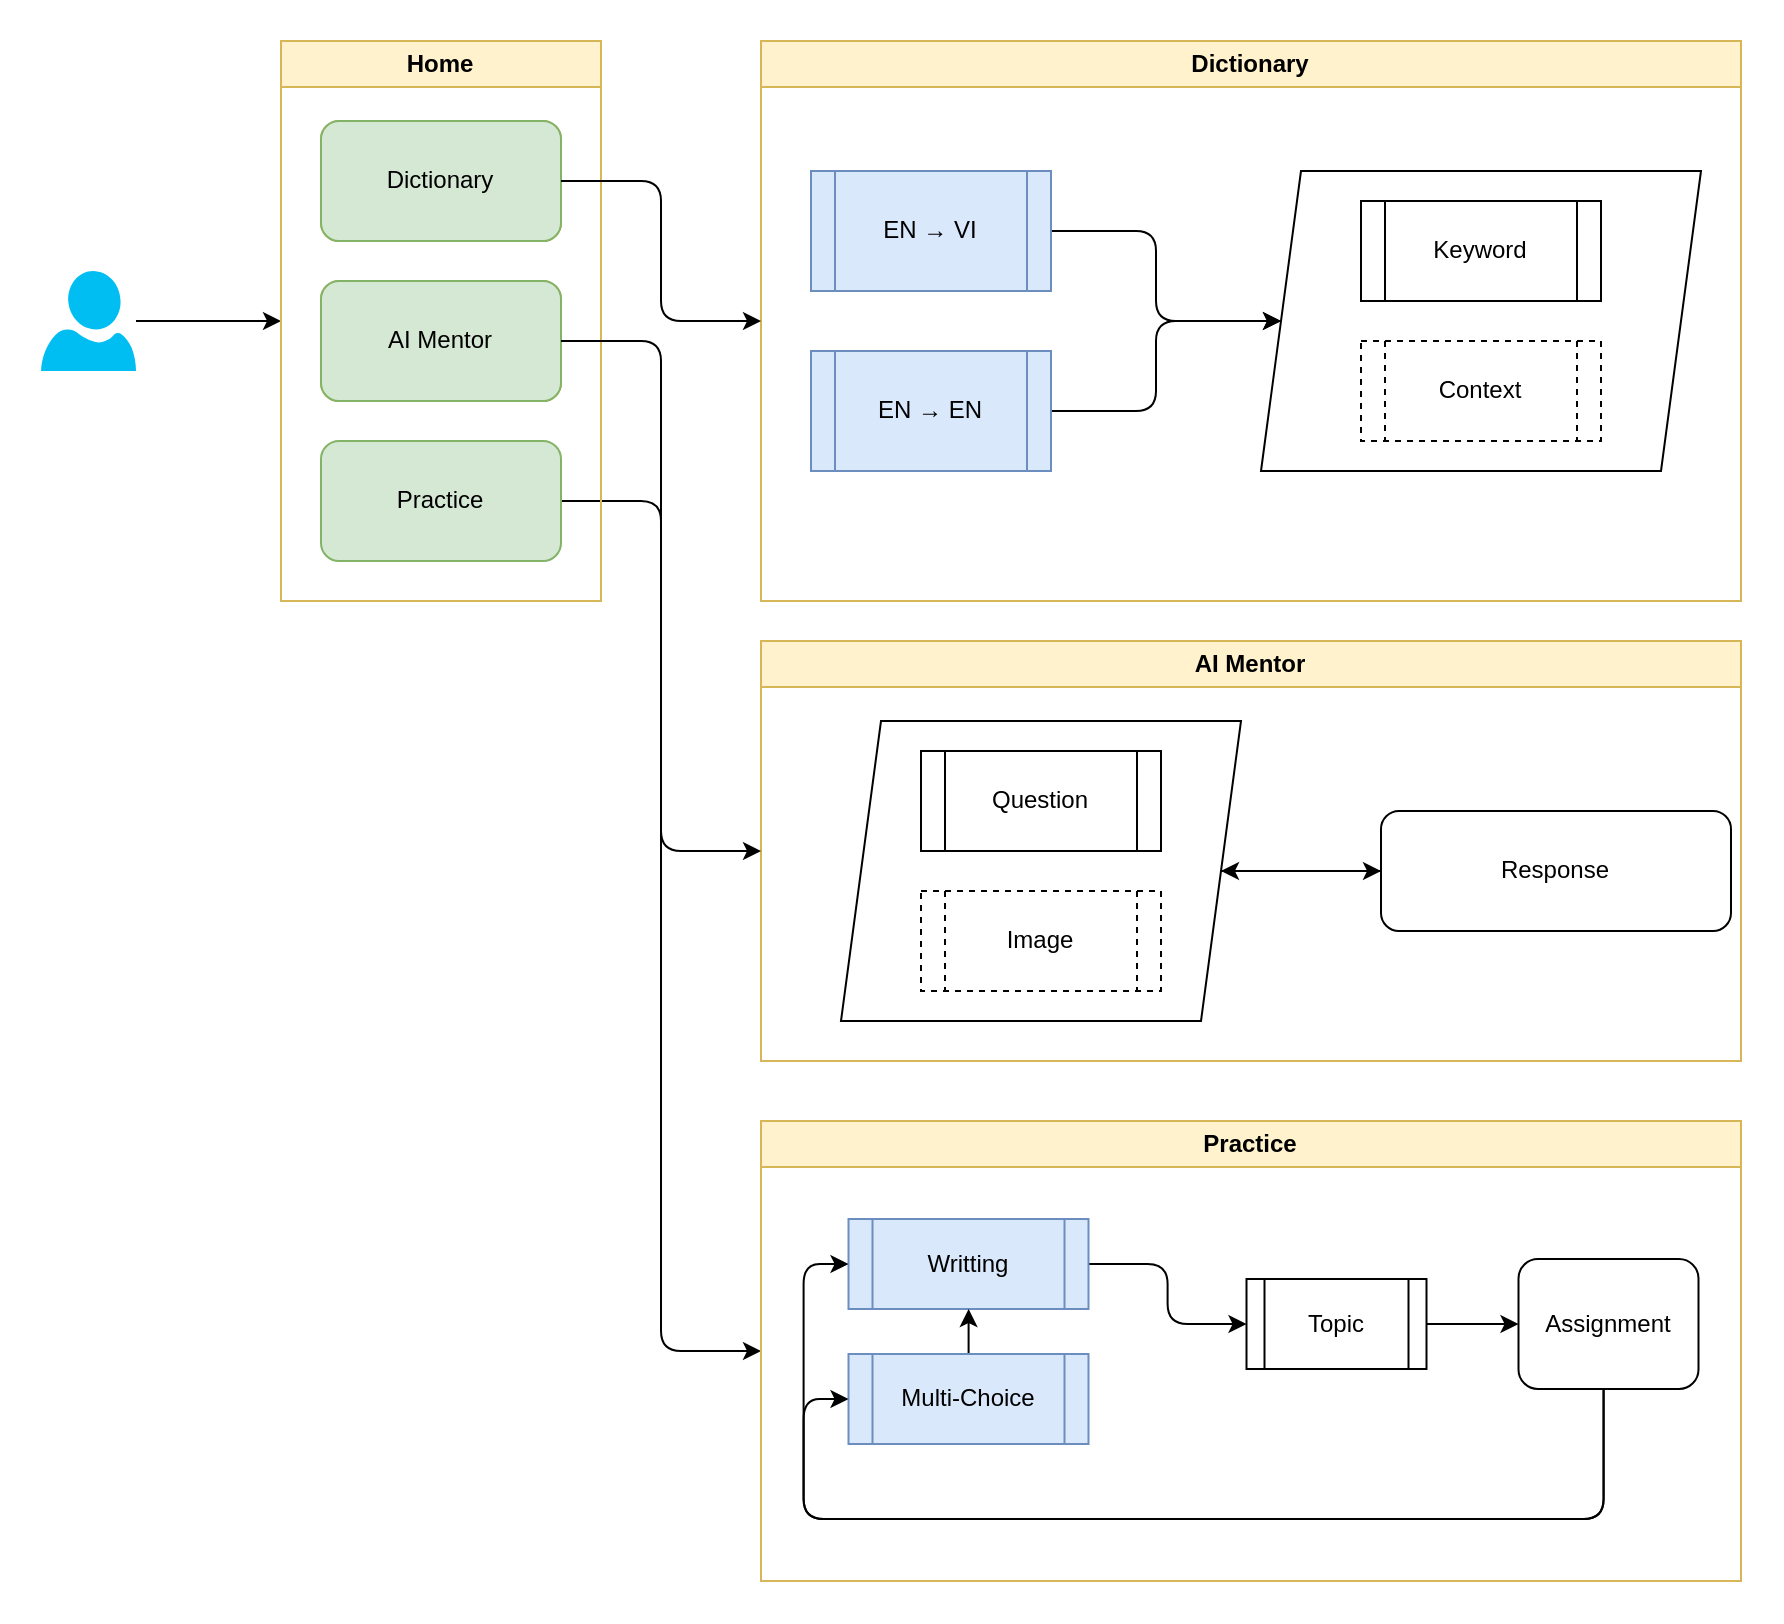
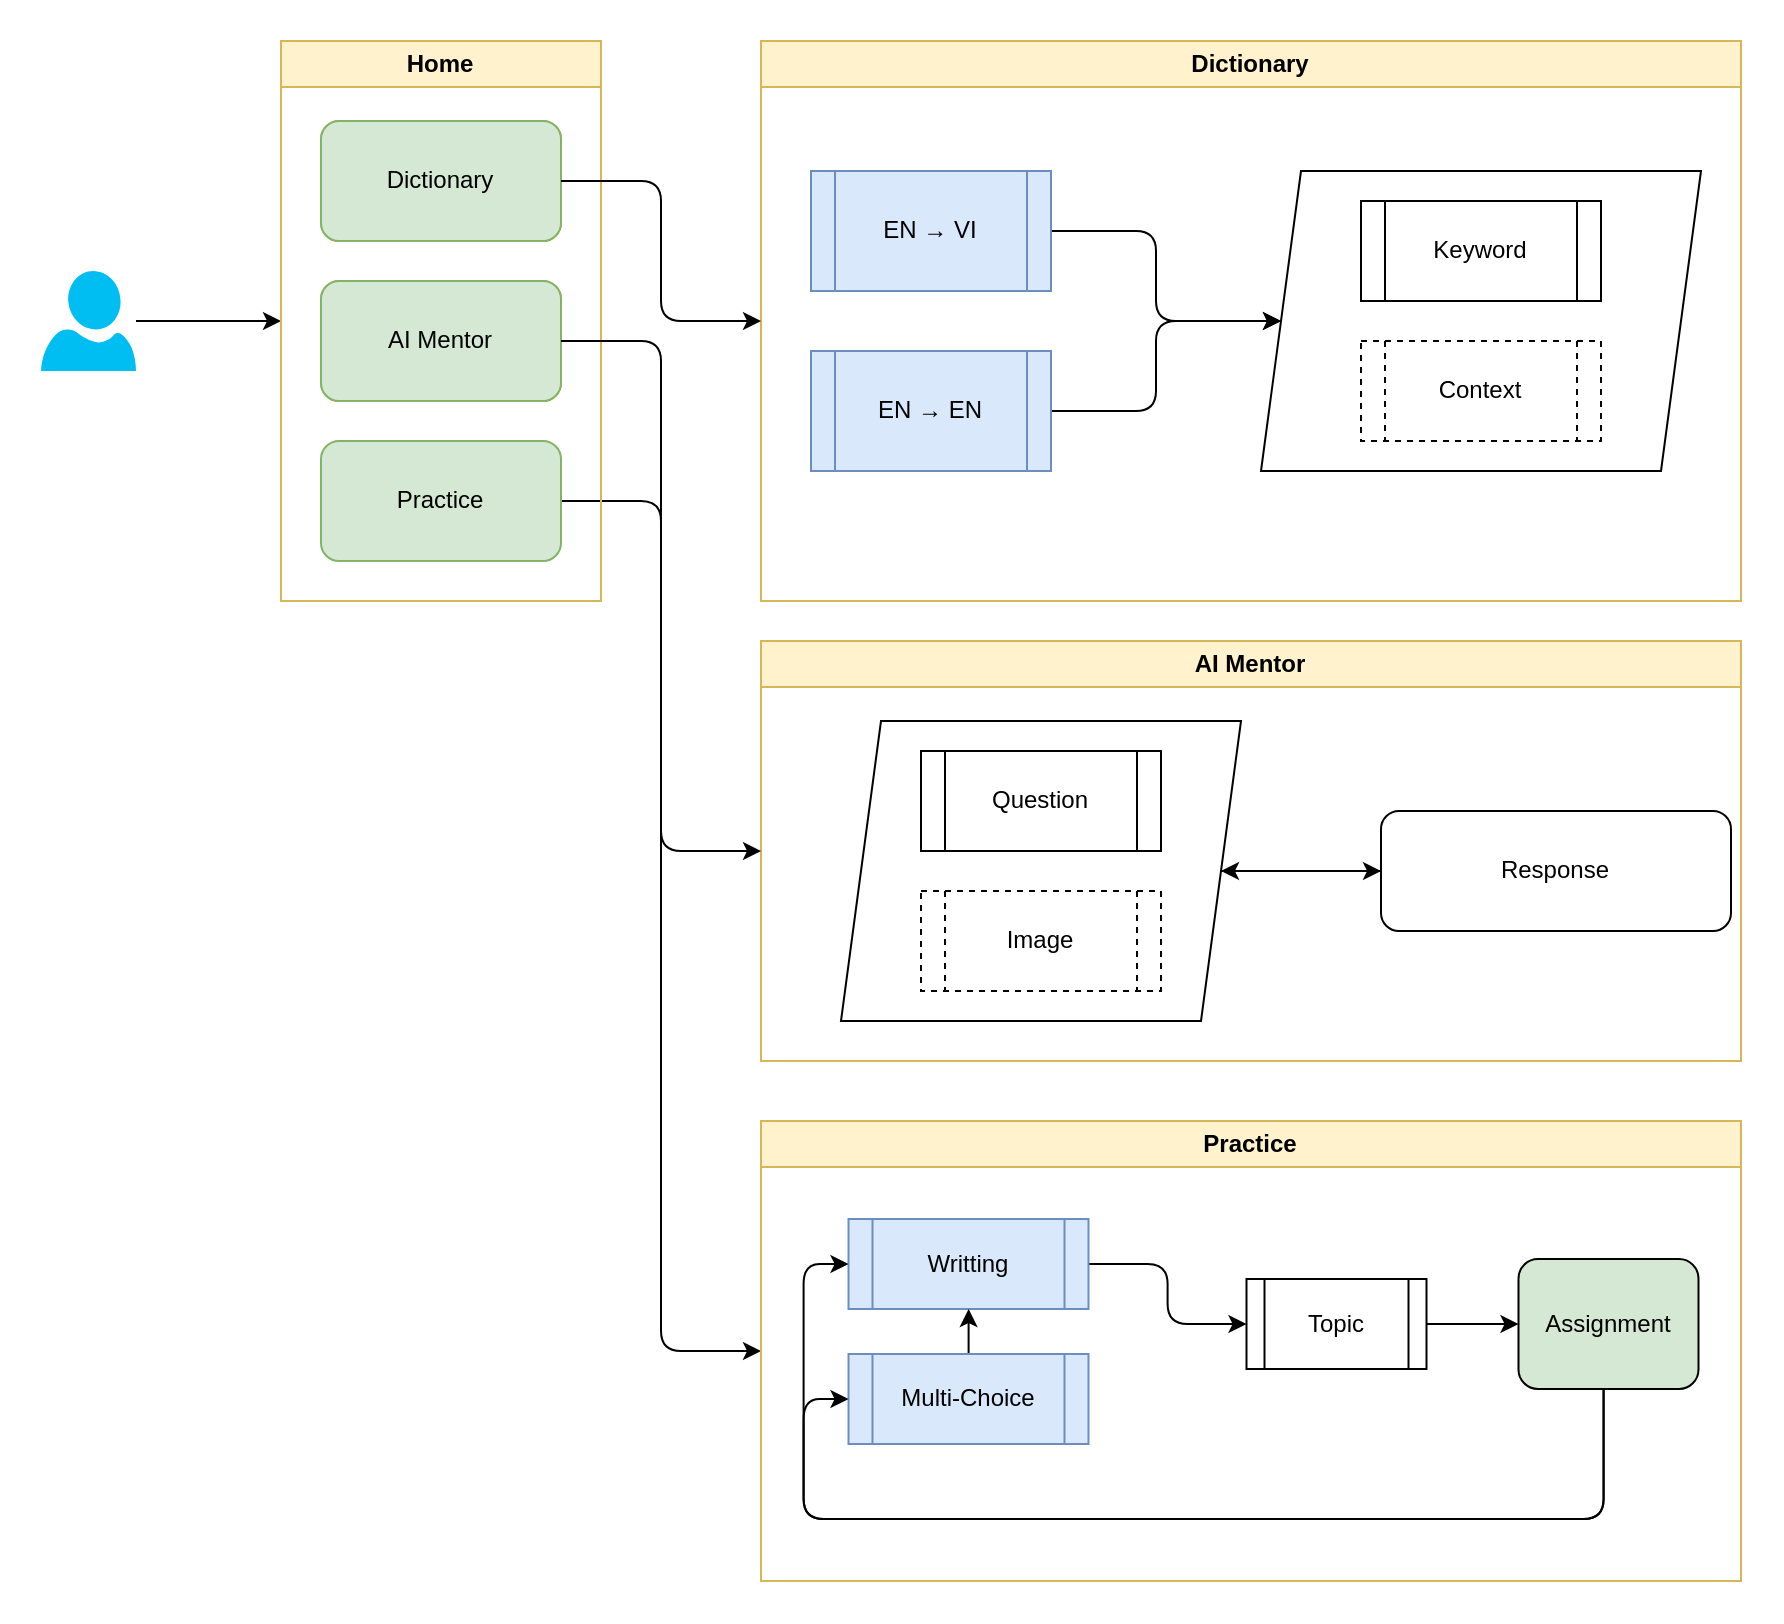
  <mxCell id="0" />
  <mxCell id="1" parent="0" />
  <mxCell id="2" style="edgeStyle=orthogonalEdgeStyle;rounded=0;orthogonalLoop=1;jettySize=auto;html=1;entryX=0;entryY=0.5;entryDx=0;entryDy=0;" edge="1" parent="1" source="3" target="8"><mxGeometry relative="1" as="geometry" /></mxCell>
  <mxCell id="3" value="" style="verticalLabelPosition=bottom;html=1;verticalAlign=top;align=center;strokeColor=none;fillColor=#00BEF2;shape=mxgraph.azure.user;" vertex="1" parent="1"><mxGeometry x="20" y="135" width="47.5" height="50" as="geometry" /></mxCell>
  <mxCell id="4" value="Dictionary" style="rounded=1;whiteSpace=wrap;html=1;fillColor=#fff2cc;strokeColor=#d6b656;" vertex="1" parent="1"><mxGeometry x="160" y="60" width="120" height="60" as="geometry" /></mxCell>
  <mxCell id="5" value="AI Mentor" style="rounded=1;whiteSpace=wrap;html=1;fillColor=#fff2cc;strokeColor=#d6b656;" vertex="1" parent="1"><mxGeometry x="160" y="140" width="120" height="60" as="geometry" /></mxCell>
  <mxCell id="6" style="edgeStyle=orthogonalEdgeStyle;rounded=1;orthogonalLoop=1;jettySize=auto;html=1;entryX=0;entryY=0.5;entryDx=0;entryDy=0;curved=0;" edge="1" parent="1" source="7" target="27"><mxGeometry relative="1" as="geometry" /></mxCell>
  <mxCell id="7" value="Practice" style="rounded=1;whiteSpace=wrap;html=1;fillColor=#d5e8d4;strokeColor=#82b366;" vertex="1" parent="1"><mxGeometry x="160" y="220" width="120" height="60" as="geometry" /></mxCell>
  <mxCell id="8" value="Home" style="swimlane;whiteSpace=wrap;html=1;fillColor=#fff2cc;strokeColor=#d6b656;" vertex="1" parent="1"><mxGeometry x="140" y="20" width="160" height="280" as="geometry" /></mxCell>
  <mxCell id="9" value="Dictionary" style="rounded=1;whiteSpace=wrap;html=1;fillColor=#d5e8d4;strokeColor=#82b366;" vertex="1" parent="8"><mxGeometry x="20" y="40" width="120" height="60" as="geometry" /></mxCell>
  <mxCell id="10" value="AI Mentor" style="rounded=1;whiteSpace=wrap;html=1;fillColor=#d5e8d4;strokeColor=#82b366;" vertex="1" parent="8"><mxGeometry x="20" y="120" width="120" height="60" as="geometry" /></mxCell>
  <mxCell id="11" value="Dictionary" style="swimlane;whiteSpace=wrap;html=1;fillColor=#fff2cc;strokeColor=#d6b656;" vertex="1" parent="1"><mxGeometry x="380" y="20" width="490" height="280" as="geometry" /></mxCell>
  <mxCell id="12" style="edgeStyle=orthogonalEdgeStyle;rounded=1;orthogonalLoop=1;jettySize=auto;html=1;entryX=0;entryY=0.5;entryDx=0;entryDy=0;curved=0;" edge="1" parent="11" source="13" target="16"><mxGeometry relative="1" as="geometry" /></mxCell>
  <mxCell id="13" value="EN → VI" style="shape=process;whiteSpace=wrap;html=1;backgroundOutline=1;fillColor=#dae8fc;strokeColor=#6c8ebf;" vertex="1" parent="11"><mxGeometry x="25" y="65" width="120" height="60" as="geometry" /></mxCell>
  <mxCell id="14" style="edgeStyle=orthogonalEdgeStyle;rounded=1;orthogonalLoop=1;jettySize=auto;html=1;entryX=0;entryY=0.5;entryDx=0;entryDy=0;curved=0;" edge="1" parent="11" source="15" target="16"><mxGeometry relative="1" as="geometry" /></mxCell>
  <mxCell id="15" value="EN → EN" style="shape=process;whiteSpace=wrap;html=1;backgroundOutline=1;fillColor=#dae8fc;strokeColor=#6c8ebf;" vertex="1" parent="11"><mxGeometry x="25" y="155" width="120" height="60" as="geometry" /></mxCell>
  <mxCell id="16" value="" style="shape=parallelogram;perimeter=parallelogramPerimeter;whiteSpace=wrap;html=1;fixedSize=1;" vertex="1" parent="11"><mxGeometry x="250" y="65" width="220" height="150" as="geometry" /></mxCell>
  <mxCell id="17" value="Keyword" style="shape=process;whiteSpace=wrap;html=1;backgroundOutline=1;" vertex="1" parent="11"><mxGeometry x="300" y="80" width="120" height="50" as="geometry" /></mxCell>
  <mxCell id="18" value="Context" style="shape=process;whiteSpace=wrap;html=1;backgroundOutline=1;dashed=1;" vertex="1" parent="11"><mxGeometry x="300" y="150" width="120" height="50" as="geometry" /></mxCell>
  <mxCell id="19" style="edgeStyle=orthogonalEdgeStyle;rounded=1;orthogonalLoop=1;jettySize=auto;html=1;entryX=0;entryY=0.5;entryDx=0;entryDy=0;curved=0;" edge="1" parent="1" source="9" target="11"><mxGeometry relative="1" as="geometry" /></mxCell>
  <mxCell id="20" value="AI Mentor" style="swimlane;whiteSpace=wrap;html=1;fillColor=#fff2cc;strokeColor=#d6b656;" vertex="1" parent="1"><mxGeometry x="380" y="320" width="490" height="210" as="geometry" /></mxCell>
  <mxCell id="21" style="edgeStyle=orthogonalEdgeStyle;rounded=0;orthogonalLoop=1;jettySize=auto;html=1;entryX=0;entryY=0.5;entryDx=0;entryDy=0;" edge="1" parent="20" source="22" target="26"><mxGeometry relative="1" as="geometry" /></mxCell>
  <mxCell id="22" value="" style="shape=parallelogram;perimeter=parallelogramPerimeter;whiteSpace=wrap;html=1;fixedSize=1;" vertex="1" parent="20"><mxGeometry x="40" y="40" width="200" height="150" as="geometry" /></mxCell>
  <mxCell id="23" value="Question" style="shape=process;whiteSpace=wrap;html=1;backgroundOutline=1;" vertex="1" parent="20"><mxGeometry x="80" y="55" width="120" height="50" as="geometry" /></mxCell>
  <mxCell id="24" value="Image" style="shape=process;whiteSpace=wrap;html=1;backgroundOutline=1;dashed=1;" vertex="1" parent="20"><mxGeometry x="80" y="125" width="120" height="50" as="geometry" /></mxCell>
  <mxCell id="25" style="edgeStyle=orthogonalEdgeStyle;rounded=0;orthogonalLoop=1;jettySize=auto;html=1;entryX=1;entryY=0.5;entryDx=0;entryDy=0;" edge="1" parent="20" source="26" target="22"><mxGeometry relative="1" as="geometry" /></mxCell>
  <mxCell id="26" value="Response" style="rounded=1;whiteSpace=wrap;html=1;" vertex="1" parent="20"><mxGeometry x="310" y="85" width="175" height="60" as="geometry" /></mxCell>
  <mxCell id="27" value="Practice" style="swimlane;whiteSpace=wrap;html=1;fillColor=#fff2cc;strokeColor=#d6b656;" vertex="1" parent="1"><mxGeometry x="380" y="560" width="490" height="230" as="geometry" /></mxCell>
  <mxCell id="28" style="edgeStyle=orthogonalEdgeStyle;rounded=0;orthogonalLoop=1;jettySize=auto;html=1;entryX=0;entryY=0.5;entryDx=0;entryDy=0;" edge="1" parent="27" source="29" target="36"><mxGeometry relative="1" as="geometry" /></mxCell>
  <mxCell id="29" value="Topic" style="shape=process;whiteSpace=wrap;html=1;backgroundOutline=1;" vertex="1" parent="27"><mxGeometry x="242.75" y="79" width="90" height="45" as="geometry" /></mxCell>
  <mxCell id="30" style="edgeStyle=orthogonalEdgeStyle;rounded=1;orthogonalLoop=1;jettySize=auto;html=1;entryX=0;entryY=0.5;entryDx=0;entryDy=0;curved=0;" edge="1" parent="27" source="31" target="29"><mxGeometry relative="1" as="geometry" /></mxCell>
  <mxCell id="31" value="Writting" style="shape=process;whiteSpace=wrap;html=1;backgroundOutline=1;fillColor=#dae8fc;strokeColor=#6c8ebf;" vertex="1" parent="27"><mxGeometry x="43.75" y="49" width="120" height="45" as="geometry" /></mxCell>
  <mxCell id="32" style="edgeStyle=orthogonalEdgeStyle;rounded=1;orthogonalLoop=1;jettySize=auto;html=1;curved=0;" edge="1" parent="27" source="33" target="31"><mxGeometry relative="1" as="geometry" /></mxCell>
  <mxCell id="33" value="Multi-Choice" style="shape=process;whiteSpace=wrap;html=1;backgroundOutline=1;fillColor=#dae8fc;strokeColor=#6c8ebf;" vertex="1" parent="27"><mxGeometry x="43.75" y="116.5" width="120" height="45" as="geometry" /></mxCell>
  <mxCell id="34" style="edgeStyle=orthogonalEdgeStyle;rounded=1;orthogonalLoop=1;jettySize=auto;html=1;entryX=0;entryY=0.5;entryDx=0;entryDy=0;curved=0;" edge="1" parent="27" source="36" target="33"><mxGeometry relative="1" as="geometry"><Array as="points"><mxPoint x="421.25" y="199" /><mxPoint x="21.25" y="199" /><mxPoint x="21.25" y="139" /></Array></mxGeometry></mxCell>
  <mxCell id="35" style="edgeStyle=orthogonalEdgeStyle;rounded=1;orthogonalLoop=1;jettySize=auto;html=1;entryX=0;entryY=0.5;entryDx=0;entryDy=0;exitX=0.5;exitY=1;exitDx=0;exitDy=0;curved=0;" edge="1" parent="27" source="36" target="31"><mxGeometry relative="1" as="geometry"><Array as="points"><mxPoint x="424.25" y="101" /><mxPoint x="421.25" y="101" /><mxPoint x="421.25" y="199" /><mxPoint x="21.25" y="199" /><mxPoint x="21.25" y="72" /></Array></mxGeometry></mxCell>
- <mxCell id="36" value="Assignment" style="rounded=1;whiteSpace=wrap;html=1;" vertex="1" parent="27"><mxGeometry x="378.75" y="69" width="90" height="65" as="geometry" /></mxCell>
+ <mxCell id="36" value="Assignment" style="rounded=1;whiteSpace=wrap;html=1;fillColor=#d5e8d4;" vertex="1" parent="27"><mxGeometry x="378.75" y="69" width="90" height="65" as="geometry" /></mxCell>
  <mxCell id="37" style="edgeStyle=orthogonalEdgeStyle;rounded=1;orthogonalLoop=1;jettySize=auto;html=1;entryX=0;entryY=0.5;entryDx=0;entryDy=0;curved=0;" edge="1" parent="1" source="10" target="20"><mxGeometry relative="1" as="geometry" /></mxCell>
